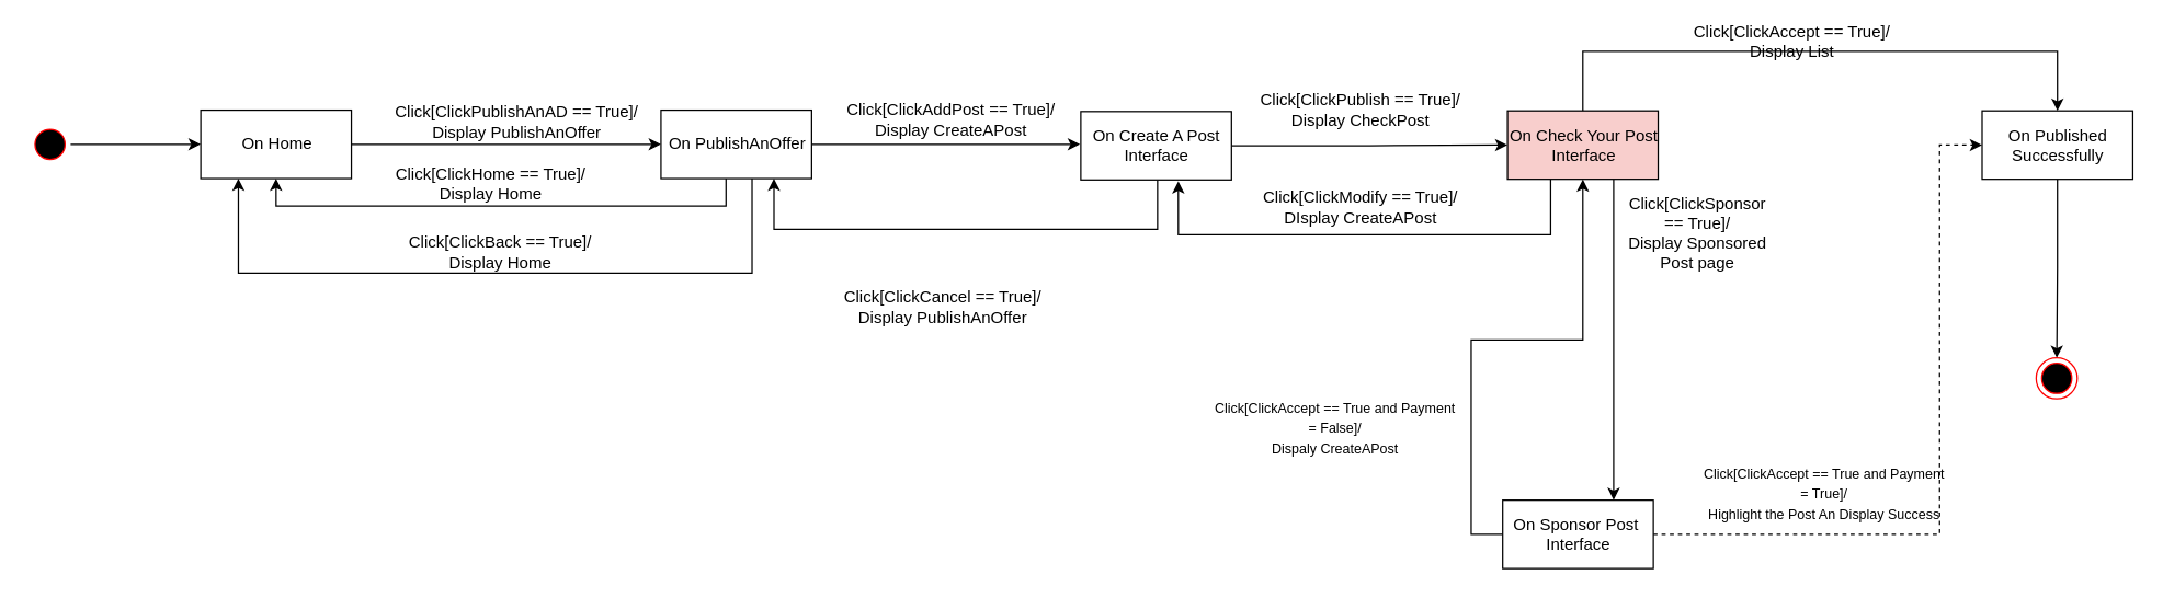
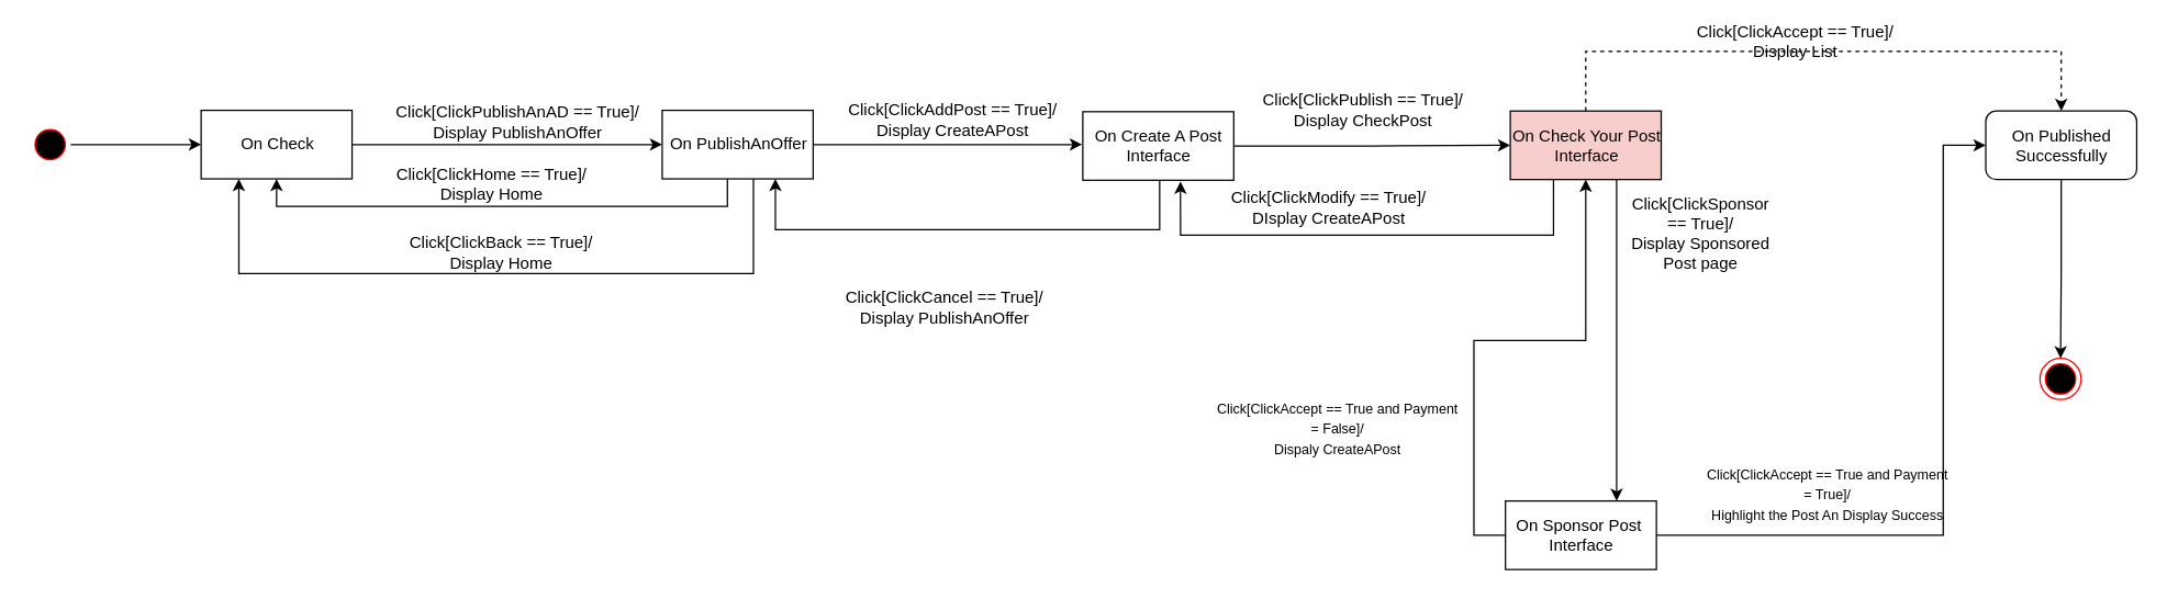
  <mxCell id="0" />
  <mxCell id="1" parent="0" />
  <mxCell id="2" value="" style="edgeStyle=orthogonalEdgeStyle;rounded=0;orthogonalLoop=1;jettySize=auto;html=1;" parent="1" source="3" target="7" edge="1"><mxGeometry relative="1" as="geometry" /></mxCell>
- <mxCell id="3" value="On Home" style="html=1;" parent="1" vertex="1"><mxGeometry x="145.5" y="80" width="110" height="50" as="geometry" /></mxCell>
+ <mxCell id="3" value="On Check" style="html=1;" parent="1" vertex="1"><mxGeometry x="145.5" y="80" width="110" height="50" as="geometry" /></mxCell>
  <mxCell id="4" value="" style="edgeStyle=orthogonalEdgeStyle;rounded=0;orthogonalLoop=1;jettySize=auto;html=1;entryX=0.5;entryY=1;entryDx=0;entryDy=0;" parent="1" source="7" target="3" edge="1"><mxGeometry relative="1" as="geometry"><mxPoint x="536.5" y="210" as="targetPoint" /><Array as="points"><mxPoint x="529" y="150" /><mxPoint x="201" y="150" /></Array></mxGeometry></mxCell>
  <mxCell id="5" value="" style="edgeStyle=orthogonalEdgeStyle;rounded=0;orthogonalLoop=1;jettySize=auto;html=1;entryX=0.25;entryY=1;entryDx=0;entryDy=0;" parent="1" source="7" target="3" edge="1"><mxGeometry relative="1" as="geometry"><mxPoint x="536.5" y="210" as="targetPoint" /><Array as="points"><mxPoint x="548" y="199" /><mxPoint x="173" y="199" /></Array></mxGeometry></mxCell>
  <mxCell id="6" style="edgeStyle=orthogonalEdgeStyle;rounded=0;orthogonalLoop=1;jettySize=auto;html=1;exitX=1;exitY=0.5;exitDx=0;exitDy=0;" parent="1" source="7" edge="1"><mxGeometry relative="1" as="geometry"><mxPoint x="787.457" y="105" as="targetPoint" /></mxGeometry></mxCell>
  <mxCell id="7" value="On PublishAnOffer" style="html=1;" parent="1" vertex="1"><mxGeometry x="481.5" y="80" width="110" height="50" as="geometry" /></mxCell>
  <mxCell id="8" value="" style="edgeStyle=orthogonalEdgeStyle;rounded=0;orthogonalLoop=1;jettySize=auto;html=1;" parent="1" source="10" target="14" edge="1"><mxGeometry relative="1" as="geometry" /></mxCell>
  <mxCell id="9" value="" style="edgeStyle=orthogonalEdgeStyle;rounded=0;orthogonalLoop=1;jettySize=auto;html=1;entryX=0.75;entryY=1;entryDx=0;entryDy=0;" parent="1" source="10" target="7" edge="1"><mxGeometry relative="1" as="geometry"><mxPoint x="623" y="183" as="targetPoint" /><Array as="points"><mxPoint x="844" y="167" /><mxPoint x="564" y="167" /></Array></mxGeometry></mxCell>
  <mxCell id="10" value="On Create A Post &lt;br&gt;Interface" style="html=1;" parent="1" vertex="1"><mxGeometry x="788" y="81" width="110" height="50" as="geometry" /></mxCell>
- <mxCell id="11" value="" style="edgeStyle=orthogonalEdgeStyle;rounded=0;orthogonalLoop=1;jettySize=auto;html=1;" parent="1" source="14" target="19" edge="1"><mxGeometry relative="1" as="geometry"><Array as="points"><mxPoint x="1155" y="37" /><mxPoint x="1501" y="37" /></Array></mxGeometry></mxCell>
+ <mxCell id="11" value="" style="edgeStyle=orthogonalEdgeStyle;rounded=0;orthogonalLoop=1;jettySize=auto;html=1;dashed=1;" parent="1" source="14" target="19" edge="1"><mxGeometry relative="1" as="geometry"><Array as="points"><mxPoint x="1155" y="37" /><mxPoint x="1501" y="37" /></Array></mxGeometry></mxCell>
  <mxCell id="12" value="" style="edgeStyle=orthogonalEdgeStyle;rounded=0;orthogonalLoop=1;jettySize=auto;html=1;entryX=0.647;entryY=1.019;entryDx=0;entryDy=0;entryPerimeter=0;" parent="1" source="14" target="10" edge="1"><mxGeometry relative="1" as="geometry"><Array as="points"><mxPoint x="1131" y="171" /><mxPoint x="860" y="171" /></Array></mxGeometry></mxCell>
  <mxCell id="13" value="" style="edgeStyle=orthogonalEdgeStyle;rounded=0;orthogonalLoop=1;jettySize=auto;html=1;" parent="1" source="14" target="17" edge="1"><mxGeometry relative="1" as="geometry"><Array as="points"><mxPoint x="1177" y="173" /><mxPoint x="1177" y="173" /></Array></mxGeometry></mxCell>
  <mxCell id="14" value="On Check Your Post&lt;br&gt;Interface" style="html=1;fillColor=#f8cecc;" parent="1" vertex="1"><mxGeometry x="1099.5" y="80.5" width="110" height="50" as="geometry" /></mxCell>
- <mxCell id="15" value="" style="edgeStyle=orthogonalEdgeStyle;rounded=0;orthogonalLoop=1;jettySize=auto;html=1;entryX=0;entryY=0.5;entryDx=0;entryDy=0;dashed=1;" parent="1" source="17" target="19" edge="1"><mxGeometry relative="1" as="geometry"><mxPoint x="1154.5" y="340.5" as="targetPoint" /><Array as="points"><mxPoint x="1415" y="390" /><mxPoint x="1415" y="106" /></Array></mxGeometry></mxCell>
+ <mxCell id="15" value="" style="edgeStyle=orthogonalEdgeStyle;rounded=0;orthogonalLoop=1;jettySize=auto;html=1;entryX=0;entryY=0.5;entryDx=0;entryDy=0;" parent="1" source="17" target="19" edge="1"><mxGeometry relative="1" as="geometry"><mxPoint x="1154.5" y="340.5" as="targetPoint" /><Array as="points"><mxPoint x="1415" y="390" /><mxPoint x="1415" y="106" /></Array></mxGeometry></mxCell>
  <mxCell id="16" style="edgeStyle=orthogonalEdgeStyle;rounded=0;orthogonalLoop=1;jettySize=auto;html=1;entryX=0.5;entryY=1;entryDx=0;entryDy=0;" edge="1" parent="1" source="17" target="14"><mxGeometry relative="1" as="geometry"><Array as="points"><mxPoint x="1073" y="390" /><mxPoint x="1073" y="248" /><mxPoint x="1155" y="248" /></Array></mxGeometry></mxCell>
  <mxCell id="17" value="On Sponsor Post&amp;nbsp;&lt;br&gt;Interface" style="html=1;" parent="1" vertex="1"><mxGeometry x="1096" y="365" width="110" height="50" as="geometry" /></mxCell>
  <mxCell id="18" value="" style="edgeStyle=orthogonalEdgeStyle;rounded=0;orthogonalLoop=1;jettySize=auto;html=1;entryX=0.5;entryY=0;entryDx=0;entryDy=0;" parent="1" source="19" target="22" edge="1"><mxGeometry relative="1" as="geometry"><mxPoint x="1398.5" y="-36.5" as="targetPoint" /></mxGeometry></mxCell>
- <mxCell id="19" value="On Published &lt;br&gt;Successfully" style="html=1;" parent="1" vertex="1"><mxGeometry x="1446" y="80.5" width="110" height="50" as="geometry" /></mxCell>
+ <mxCell id="19" value="On Published &lt;br&gt;Successfully" style="html=1;rounded=1;" parent="1" vertex="1"><mxGeometry x="1446" y="80.5" width="110" height="50" as="geometry" /></mxCell>
  <mxCell id="20" value="" style="edgeStyle=orthogonalEdgeStyle;rounded=0;orthogonalLoop=1;jettySize=auto;html=1;entryX=0;entryY=0.5;entryDx=0;entryDy=0;" parent="1" source="21" target="3" edge="1"><mxGeometry relative="1" as="geometry"><mxPoint x="130.5" y="105" as="targetPoint" /></mxGeometry></mxCell>
  <mxCell id="21" value="" style="ellipse;html=1;shape=startState;fillColor=#000000;strokeColor=#ff0000;" parent="1" vertex="1"><mxGeometry x="20.5" y="90" width="30" height="30" as="geometry" /></mxCell>
  <mxCell id="22" value="" style="ellipse;html=1;shape=endState;fillColor=#000000;strokeColor=#ff0000;" parent="1" vertex="1"><mxGeometry x="1485.5" y="261" width="30" height="30" as="geometry" /></mxCell>
  <mxCell id="23" value="Click[ClickPublishAnAD == True]/&lt;br&gt;Display PublishAnOffer" style="text;html=1;strokeColor=none;fillColor=none;align=center;verticalAlign=middle;whiteSpace=wrap;rounded=0;" parent="1" vertex="1"><mxGeometry x="259" y="79" width="235" height="20" as="geometry" /></mxCell>
  <mxCell id="24" value="Click[ClickHome == True]/&lt;br&gt;Display Home" style="text;html=1;strokeColor=none;fillColor=none;align=center;verticalAlign=middle;whiteSpace=wrap;rounded=0;" parent="1" vertex="1"><mxGeometry x="197.5" y="123.5" width="319" height="20" as="geometry" /></mxCell>
  <mxCell id="25" value="Click[ClickBack == True]/&lt;br&gt;Display Home" style="text;html=1;strokeColor=none;fillColor=none;align=center;verticalAlign=middle;whiteSpace=wrap;rounded=0;" parent="1" vertex="1"><mxGeometry x="205" y="173.5" width="319" height="20" as="geometry" /></mxCell>
  <mxCell id="26" value="Click[ClickCancel == True]/&lt;br&gt;Display PublishAnOffer" style="text;html=1;strokeColor=none;fillColor=none;align=center;verticalAlign=middle;whiteSpace=wrap;rounded=0;" parent="1" vertex="1"><mxGeometry x="570" y="214" width="235" height="20" as="geometry" /></mxCell>
  <mxCell id="27" value="Click[ClickAddPost == True]/&lt;br&gt;Display CreateAPost" style="text;html=1;strokeColor=none;fillColor=none;align=center;verticalAlign=middle;whiteSpace=wrap;rounded=0;" parent="1" vertex="1"><mxGeometry x="576" y="76.5" width="235" height="20" as="geometry" /></mxCell>
  <mxCell id="28" value="Click[ClickPublish == True]/&lt;br&gt;Display CheckPost" style="text;html=1;strokeColor=none;fillColor=none;align=center;verticalAlign=middle;whiteSpace=wrap;rounded=0;" parent="1" vertex="1"><mxGeometry x="874.5" y="69.5" width="235" height="20" as="geometry" /></mxCell>
- <mxCell id="29" value="Click[ClickModify == True]/&lt;br&gt;DIsplay CreateAPost" style="text;html=1;strokeColor=none;fillColor=none;align=center;verticalAlign=middle;whiteSpace=wrap;rounded=0;" parent="1" vertex="1"><mxGeometry x="874.5" y="141" width="235" height="20" as="geometry" /></mxCell>
+ <mxCell id="29" value="Click[ClickModify == True]/&lt;br&gt;DIsplay CreateAPost" style="text;html=1;strokeColor=none;fillColor=none;align=center;verticalAlign=middle;whiteSpace=wrap;rounded=0;" parent="1" vertex="1"><mxGeometry x="849.5" y="141" width="235" height="20" as="geometry" /></mxCell>
  <mxCell id="30" value="Click[ClickAccept&amp;nbsp;== True]/&lt;br&gt;Display List" style="text;html=1;strokeColor=none;fillColor=none;align=center;verticalAlign=middle;whiteSpace=wrap;rounded=0;" parent="1" vertex="1"><mxGeometry x="1190" y="20" width="235" height="20" as="geometry" /></mxCell>
  <mxCell id="31" value="&lt;font style=&quot;font-size: 10px&quot;&gt;Click[ClickAccept&amp;nbsp;== True and Payment = True]/&lt;br&gt;Highlight the Post An Display Success&lt;/font&gt;" style="text;html=1;strokeColor=none;fillColor=none;align=center;verticalAlign=middle;whiteSpace=wrap;rounded=0;" parent="1" vertex="1"><mxGeometry x="1239.5" y="350" width="182" height="20" as="geometry" /></mxCell>
  <mxCell id="32" value="Click[ClickSponsor == True]/&lt;br&gt;Display Sponsored Post page" style="text;html=1;strokeColor=none;fillColor=none;align=center;verticalAlign=middle;whiteSpace=wrap;rounded=0;" parent="1" vertex="1"><mxGeometry x="1182" y="160" width="113" height="20" as="geometry" /></mxCell>
  <mxCell id="33" value="&lt;font style=&quot;font-size: 10px&quot;&gt;Click[ClickAccept&amp;nbsp;== True and Payment = False]/&lt;br&gt;Dispaly CreateAPost&lt;/font&gt;" style="text;html=1;strokeColor=none;fillColor=none;align=center;verticalAlign=middle;whiteSpace=wrap;rounded=0;" vertex="1" parent="1"><mxGeometry x="883" y="302" width="182" height="20" as="geometry" /></mxCell>
